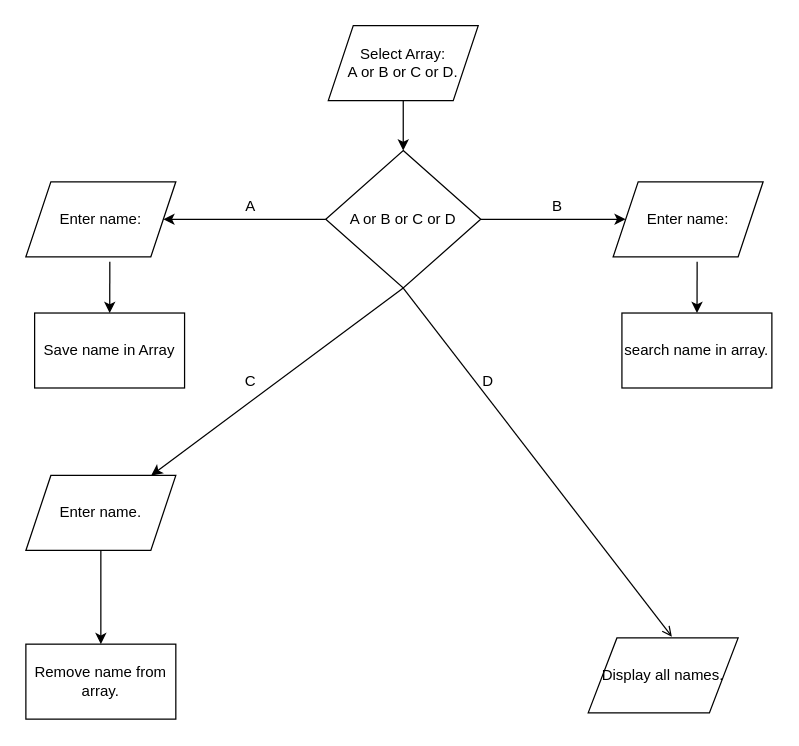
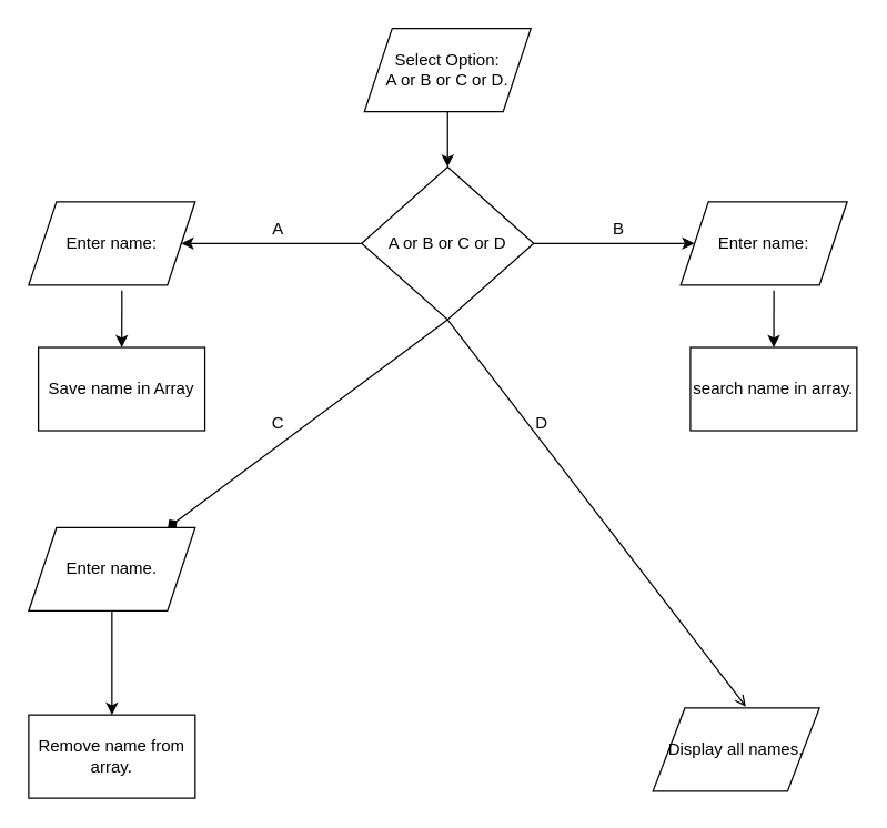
  <mxCell id="0" />
  <mxCell id="1" parent="0" />
- <mxCell id="2" value="Select Array:&lt;br&gt;A or B or C or D." style="shape=parallelogram;perimeter=parallelogramPerimeter;whiteSpace=wrap;html=1;fixedSize=1;" vertex="1" parent="1"><mxGeometry x="262" y="20" width="120" height="60" as="geometry" /></mxCell>
+ <mxCell id="2" value="Select Option:&lt;br&gt;A or B or C or D." style="shape=parallelogram;perimeter=parallelogramPerimeter;whiteSpace=wrap;html=1;fixedSize=1;" vertex="1" parent="1"><mxGeometry x="262" y="20" width="120" height="60" as="geometry" /></mxCell>
  <mxCell id="3" value="A or B or C or D" style="rhombus;whiteSpace=wrap;html=1;" vertex="1" parent="1"><mxGeometry x="260" y="120" width="124" height="110" as="geometry" /></mxCell>
  <mxCell id="4" value="" style="endArrow=classic;html=1;rounded=0;exitX=0;exitY=0.5;exitDx=0;exitDy=0;" edge="1" parent="1" source="3" target="5"><mxGeometry width="50" height="50" relative="1" as="geometry"><mxPoint x="300" y="260" as="sourcePoint" /><mxPoint x="100" y="175" as="targetPoint" /></mxGeometry></mxCell>
  <mxCell id="5" value="Enter name:" style="shape=parallelogram;perimeter=parallelogramPerimeter;whiteSpace=wrap;html=1;fixedSize=1;" vertex="1" parent="1"><mxGeometry x="20" y="145" width="120" height="60" as="geometry" /></mxCell>
  <mxCell id="6" value="" style="endArrow=classic;html=1;rounded=0;exitX=0.56;exitY=1.067;exitDx=0;exitDy=0;exitPerimeter=0;" edge="1" parent="1" source="5" target="7"><mxGeometry width="50" height="50" relative="1" as="geometry"><mxPoint x="300" y="260" as="sourcePoint" /><mxPoint x="87" y="280" as="targetPoint" /></mxGeometry></mxCell>
  <mxCell id="7" value="Save name in Array" style="rounded=0;whiteSpace=wrap;html=1;" vertex="1" parent="1"><mxGeometry x="27" y="250" width="120" height="60" as="geometry" /></mxCell>
- <mxCell id="8" value="" style="endArrow=classic;html=1;rounded=0;exitX=0.5;exitY=1;exitDx=0;exitDy=0;" edge="1" parent="1" source="3" target="9"><mxGeometry width="50" height="50" relative="1" as="geometry"><mxPoint x="300" y="260" as="sourcePoint" /><mxPoint x="110" y="390" as="targetPoint" /></mxGeometry></mxCell>
+ <mxCell id="8" value="" style="endArrow=diamond;html=1;rounded=0;exitX=0.5;exitY=1;exitDx=0;exitDy=0;" edge="1" parent="1" source="3" target="9"><mxGeometry width="50" height="50" relative="1" as="geometry"><mxPoint x="300" y="260" as="sourcePoint" /><mxPoint x="110" y="390" as="targetPoint" /></mxGeometry></mxCell>
  <mxCell id="9" value="Enter name." style="shape=parallelogram;perimeter=parallelogramPerimeter;whiteSpace=wrap;html=1;fixedSize=1;" vertex="1" parent="1"><mxGeometry x="20" y="380" width="120" height="60" as="geometry" /></mxCell>
  <mxCell id="10" value="Remove name from array." style="rounded=0;whiteSpace=wrap;html=1;" vertex="1" parent="1"><mxGeometry x="20" y="515" width="120" height="60" as="geometry" /></mxCell>
  <mxCell id="11" value="" style="endArrow=classic;html=1;rounded=0;exitX=0.5;exitY=1;exitDx=0;exitDy=0;entryX=0.5;entryY=0;entryDx=0;entryDy=0;" edge="1" parent="1" source="9" target="10"><mxGeometry width="50" height="50" relative="1" as="geometry"><mxPoint x="300" y="430" as="sourcePoint" /><mxPoint x="350" y="380" as="targetPoint" /></mxGeometry></mxCell>
  <mxCell id="12" value="Enter name:" style="shape=parallelogram;perimeter=parallelogramPerimeter;whiteSpace=wrap;html=1;fixedSize=1;" vertex="1" parent="1"><mxGeometry x="490" y="145" width="120" height="60" as="geometry" /></mxCell>
  <mxCell id="13" value="" style="endArrow=classic;html=1;rounded=0;exitX=0.56;exitY=1.067;exitDx=0;exitDy=0;exitPerimeter=0;" edge="1" parent="1" source="12" target="14"><mxGeometry width="50" height="50" relative="1" as="geometry"><mxPoint x="770" y="260" as="sourcePoint" /><mxPoint x="557" y="280" as="targetPoint" /></mxGeometry></mxCell>
  <mxCell id="14" value="search name in array." style="rounded=0;whiteSpace=wrap;html=1;" vertex="1" parent="1"><mxGeometry x="497" y="250" width="120" height="60" as="geometry" /></mxCell>
  <mxCell id="15" value="" style="endArrow=classic;html=1;rounded=0;exitX=1;exitY=0.5;exitDx=0;exitDy=0;entryX=0;entryY=0.5;entryDx=0;entryDy=0;" edge="1" parent="1" source="3" target="12"><mxGeometry width="50" height="50" relative="1" as="geometry"><mxPoint x="300" y="310" as="sourcePoint" /><mxPoint x="350" y="260" as="targetPoint" /></mxGeometry></mxCell>
  <mxCell id="16" value="Display all names." style="shape=parallelogram;perimeter=parallelogramPerimeter;whiteSpace=wrap;html=1;fixedSize=1;size=23;" vertex="1" parent="1"><mxGeometry x="470" y="510" width="120" height="60" as="geometry" /></mxCell>
  <mxCell id="17" value="" style="endArrow=open;html=1;rounded=0;exitX=0.5;exitY=1;exitDx=0;exitDy=0;entryX=0.558;entryY=-0.017;entryDx=0;entryDy=0;entryPerimeter=0;" edge="1" parent="1" source="3" target="16"><mxGeometry width="50" height="50" relative="1" as="geometry"><mxPoint x="320" y="330" as="sourcePoint" /><mxPoint x="370" y="280" as="targetPoint" /></mxGeometry></mxCell>
  <mxCell id="18" value="A" style="text;strokeColor=none;align=center;fillColor=none;html=1;verticalAlign=middle;whiteSpace=wrap;rounded=0;" vertex="1" parent="1"><mxGeometry x="170" y="150" width="60" height="30" as="geometry" /></mxCell>
  <mxCell id="19" value="B" style="text;html=1;align=center;verticalAlign=middle;resizable=0;points=[];autosize=1;strokeColor=none;fillColor=none;" vertex="1" parent="1"><mxGeometry x="430" y="150" width="30" height="30" as="geometry" /></mxCell>
  <mxCell id="20" value="C" style="text;strokeColor=none;align=center;fillColor=none;html=1;verticalAlign=middle;whiteSpace=wrap;rounded=0;" vertex="1" parent="1"><mxGeometry x="170" y="290" width="60" height="30" as="geometry" /></mxCell>
  <mxCell id="21" value="D" style="text;strokeColor=none;align=center;fillColor=none;html=1;verticalAlign=middle;whiteSpace=wrap;rounded=0;" vertex="1" parent="1"><mxGeometry x="360" y="290" width="60" height="30" as="geometry" /></mxCell>
  <mxCell id="22" value="" style="endArrow=classic;html=1;rounded=0;entryX=0.5;entryY=0;entryDx=0;entryDy=0;exitX=0.5;exitY=1;exitDx=0;exitDy=0;" edge="1" parent="1" source="2" target="3"><mxGeometry width="50" height="50" relative="1" as="geometry"><mxPoint x="320" y="80" as="sourcePoint" /><mxPoint x="370" y="30" as="targetPoint" /></mxGeometry></mxCell>
